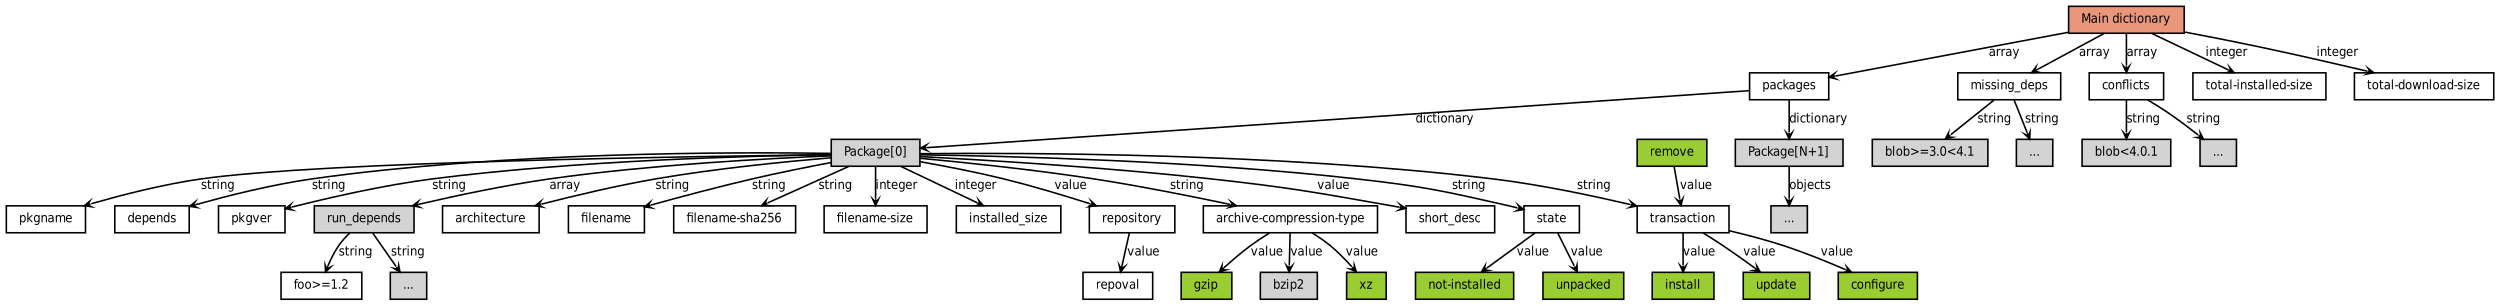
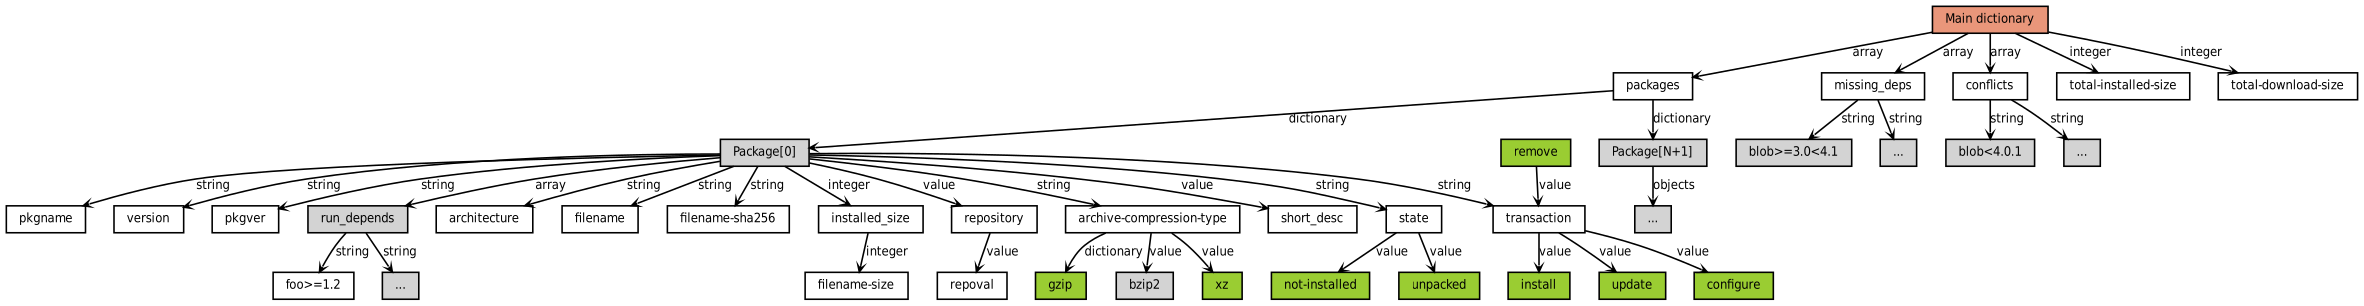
  digraph {
    rankdir=TB
    ranksep=.1
    node [fontname=DejaVuSansCondensed fontsize=8 shape=box]
    edge [arrowhead=vee arrowsize=0.40 fontname=DejaVuSansCondensed fontsize=8]
    n1 [fillcolor=darksalmon height=.1 label="Main dictionary" style=filled width=.1]
    packages [height=.1 width=.1]
    missing_deps [height=.1 width=.1]
    conflicts [height=.1 width=.1]
    n5 [height=.1 label="total-installed-size" width=.1]
    n6 [height=.1 label="total-download-size" width=.1]
    n7 [height=.1 label="Package[0]" style=filled width=.1]
    n8 [height=.1 label="Package[N+1]" style=filled width=.1]
    n9 [height=.1 label="blob>=3.0<4.1" style=filled width=.1]
    n10 [height=.1 label="..." style=filled width=.1]
    n11 [height=.1 label="blob<4.0.1" style=filled width=.1]
    n12 [height=.1 label="..." style=filled width=.1]
    pkgname [height=.1 width=.1]
-   version [height=.1 width=.1 label=depends]
+   version [height=.1 width=.1]
    pkgver [height=.1 width=.1]
    run_depends [height=.1 style=filled width=.1]
    architecture [height=.1 width=.1]
    filename [height=.1 width=.1]
    n19 [height=.1 label="filename-sha256" width=.1]
    n20 [height=.1 label="filename-size" width=.1]
    n21 [height=.1 label=installed_size width=.1]
    repository [height=.1 width=.1]
    n23 [height=.1 label="archive-compression-type" width=.1]
    short_desc [height=.1 width=.1]
    state [height=.1 width=.1]
    n26 [height=.1 label=transaction width=.1]
    n27 [height=.1 label="..." style=filled width=.1]
    n28 [height=.1 label="foo>=1.2" width=.1]
    n29 [height=.1 label="..." style=filled width=.1]
    repoval [height=.1 width=.1]
    n31 [fillcolor=yellowgreen height=.1 label=gzip style=filled width=.1]
    n32 [fillcolor=lightgrey height=.1 label=bzip2 style=filled width=.1]
    n33 [fillcolor=yellowgreen height=.1 label=xz style=filled width=.1]
    n34 [fillcolor=yellowgreen height=.1 label="not-installed" style=filled width=.1]
    n35 [fillcolor=yellowgreen height=.1 label=unpacked style=filled width=.1]
    n36 [fillcolor=yellowgreen height=.1 label=install style=filled width=.1]
    n37 [fillcolor=yellowgreen height=.1 label=update style=filled width=.1]
    n38 [fillcolor=yellowgreen height=.1 label=configure style=filled width=.1]
    n39 [fillcolor=yellowgreen height=.1 label=remove style=filled width=.1]
    n1 -> packages [label=array]
    n1 -> missing_deps [label=array]
    n1 -> conflicts [label=array]
    n1 -> n5 [label=integer]
    n1 -> n6 [label=integer]
    packages -> n7 [label=dictionary]
    packages -> n8 [label=dictionary]
    missing_deps -> n9 [label=string]
    missing_deps -> n10 [label=string]
    conflicts -> n11 [label=string]
    conflicts -> n12 [label=string]
    n7 -> pkgname [label=string]
    n7 -> version [label=string]
    n7 -> pkgver [label=string]
    n7 -> run_depends [label=array]
    n7 -> architecture [label=string]
    n7 -> filename [label=string]
    n7 -> n19 [label=string]
-   n7 -> n20 [label=integer]
+   n21 -> n20 [label=integer]
    n7 -> n21 [label=integer]
    n7 -> repository [label=value]
    n7 -> n23 [label=string]
    n7 -> short_desc [label=value]
    n7 -> state [label=string]
    n7 -> n26 [label=string]
    n8 -> n27 [label=objects]
    run_depends -> n28 [label=string]
    run_depends -> n29 [label=string]
    repository -> repoval [label=value]
-   n23 -> n31 [label=value]
+   n23 -> n31 [label=dictionary]
    n23 -> n32 [label=value]
    n23 -> n33 [label=value]
    state -> n34 [label=value]
    state -> n35 [label=value]
    n26 -> n36 [label=value]
    n26 -> n37 [label=value]
    n26 -> n38 [label=value]
    n39 -> n26 [label=value]
  }
